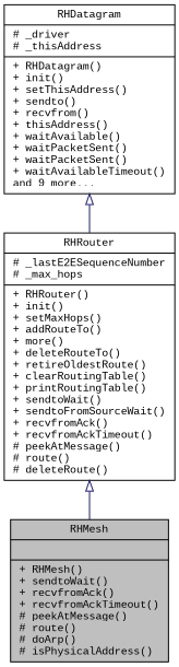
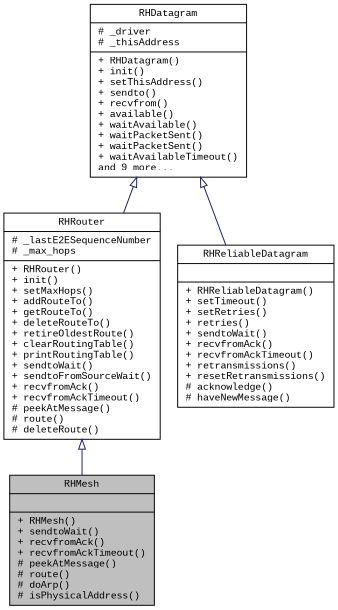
  digraph {
    fontname="Liberation Mono"
    node [color=black fillcolor=white fontname="Liberation Mono" fontsize=10 shape=record style=filled]
    edge [arrowtail=onormal color=midnightblue dir=back fontname="Liberation Mono" fontsize=10 labelfontname=Helvetica labelfontsize=10 style=solid]
    n1 [fillcolor=grey75 fontcolor=black height=0.2 label="{RHMesh\n||+ RHMesh()\l+ sendtoWait()\l+ recvfromAck()\l+ recvfromAckTimeout()\l# peekAtMessage()\l# route()\l# doArp()\l# isPhysicalAddress()\l}" width=0.4]
-   n2 [height=0.2 label="{RHRouter\n|# _lastE2ESequenceNumber\l# _max_hops\l|+ RHRouter()\l+ init()\l+ setMaxHops()\l+ addRouteTo()\l+ more()\l+ deleteRouteTo()\l+ retireOldestRoute()\l+ clearRoutingTable()\l+ printRoutingTable()\l+ sendtoWait()\l+ sendtoFromSourceWait()\l+ recvfromAck()\l+ recvfromAckTimeout()\l# peekAtMessage()\l# route()\l# deleteRoute()\l}" width=0.4]
-   n4 [height=0.2 label="{RHDatagram\n|# _driver\l# _thisAddress\l|+ RHDatagram()\l+ init()\l+ setThisAddress()\l+ sendto()\l+ recvfrom()\l+ thisAddress()\l+ waitAvailable()\l+ waitPacketSent()\l+ waitPacketSent()\l+ waitAvailableTimeout()\land 9 more...\l}" width=0.4]
+   n2 [height=0.2 label="{RHRouter\n|# _lastE2ESequenceNumber\l# _max_hops\l|+ RHRouter()\l+ init()\l+ setMaxHops()\l+ addRouteTo()\l+ getRouteTo()\l+ deleteRouteTo()\l+ retireOldestRoute()\l+ clearRoutingTable()\l+ printRoutingTable()\l+ sendtoWait()\l+ sendtoFromSourceWait()\l+ recvfromAck()\l+ recvfromAckTimeout()\l# peekAtMessage()\l# route()\l# deleteRoute()\l}" width=0.4]
+   n3 [height=0.2 label="{RHReliableDatagram\n||+ RHReliableDatagram()\l+ setTimeout()\l+ setRetries()\l+ retries()\l+ sendtoWait()\l+ recvfromAck()\l+ recvfromAckTimeout()\l+ retransmissions()\l+ resetRetransmissions()\l# acknowledge()\l# haveNewMessage()\l}" width=0.4]
+   n4 [height=0.2 label="{RHDatagram\n|# _driver\l# _thisAddress\l|+ RHDatagram()\l+ init()\l+ setThisAddress()\l+ sendto()\l+ recvfrom()\l+ available()\l+ waitAvailable()\l+ waitPacketSent()\l+ waitPacketSent()\l+ waitAvailableTimeout()\land 9 more...\l}" width=0.4]
    n2 -> n1
    n4 -> n2
+   n4 -> n3
  }
